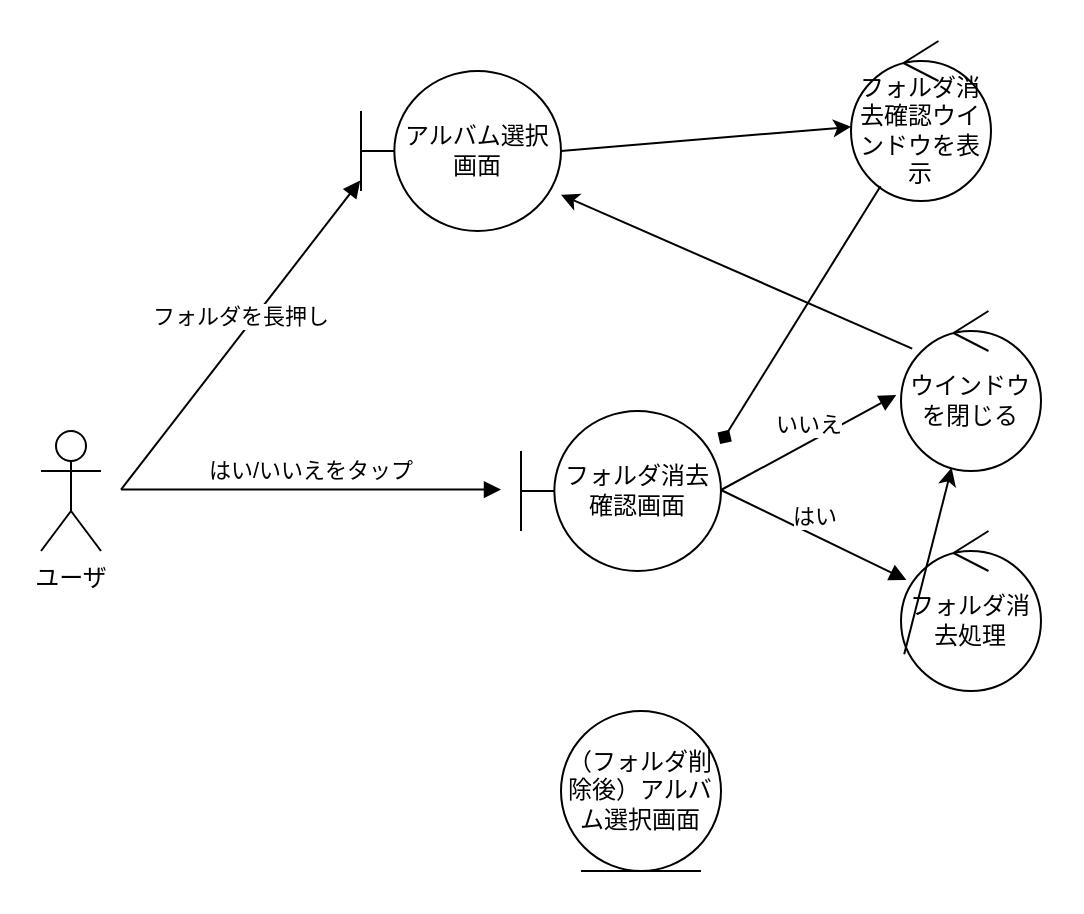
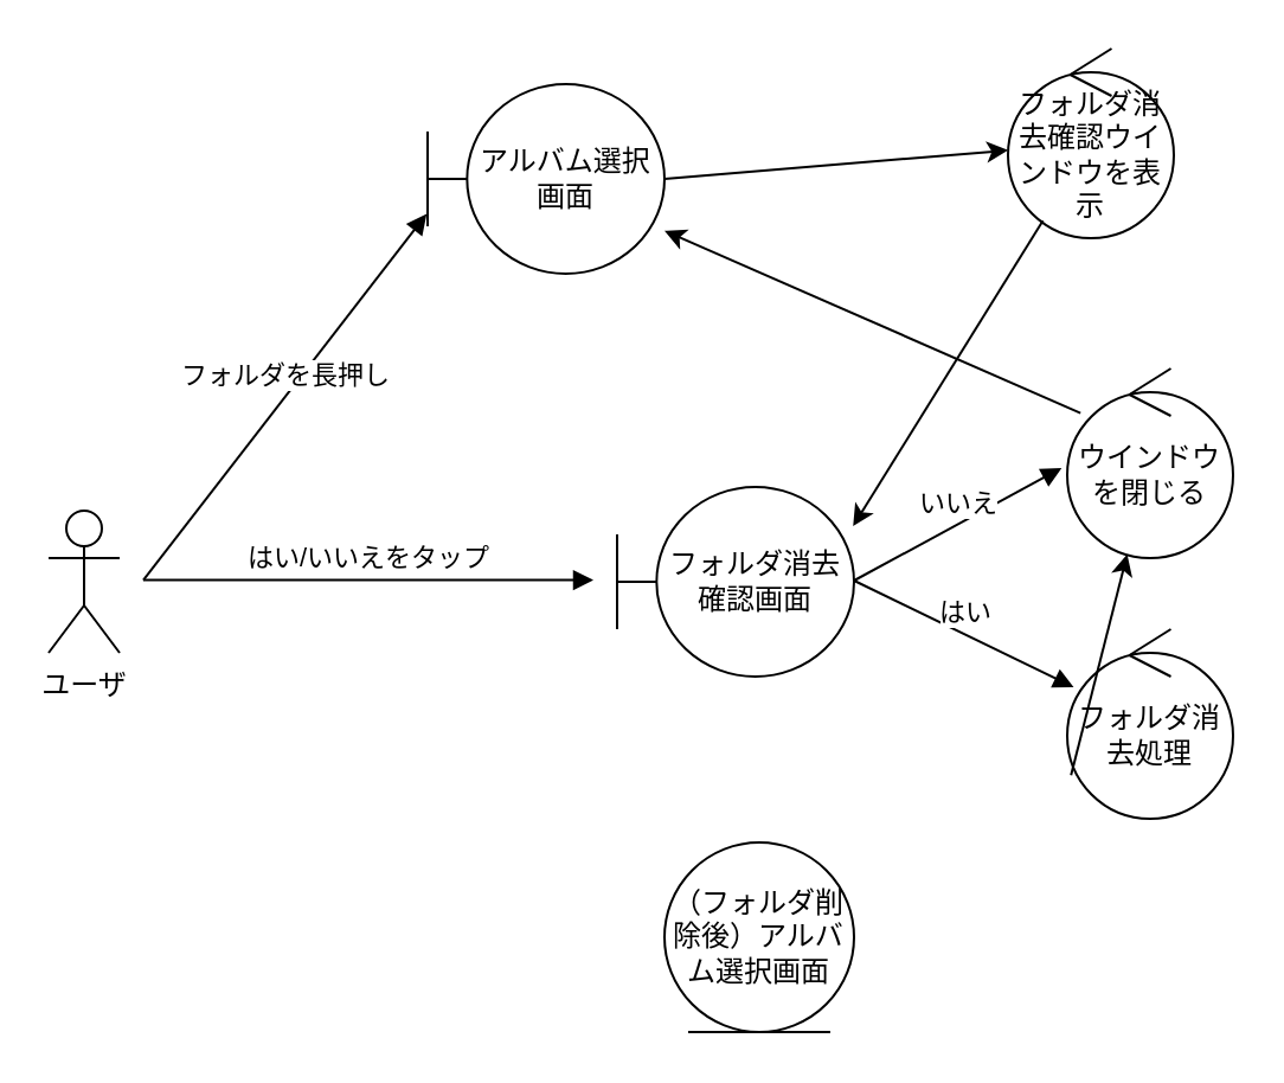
  <mxCell id="0" />
  <mxCell id="1" parent="0" />
  <mxCell id="2" value="ユーザ" style="shape=umlActor;verticalLabelPosition=bottom;verticalAlign=top;html=1;outlineConnect=0;" vertex="1" parent="1"><mxGeometry x="20" y="215" width="30" height="60" as="geometry" /></mxCell>
  <mxCell id="3" value="アルバム選択画面" style="shape=umlBoundary;whiteSpace=wrap;html=1;" vertex="1" parent="1"><mxGeometry x="180" y="35" width="100" height="80" as="geometry" /></mxCell>
  <mxCell id="4" value="フォルダを長押し" style="html=1;verticalAlign=bottom;endArrow=block;entryX=-0.004;entryY=0.685;entryDx=0;entryDy=0;entryPerimeter=0;" edge="1" parent="1" target="3"><mxGeometry width="80" relative="1" as="geometry"><mxPoint x="60" y="244.29" as="sourcePoint" /><mxPoint x="160" y="145" as="targetPoint" /></mxGeometry></mxCell>
  <mxCell id="5" value="フォルダ消去確認ウインドウを表示" style="ellipse;shape=umlControl;whiteSpace=wrap;html=1;" vertex="1" parent="1"><mxGeometry x="425" y="20" width="70" height="80" as="geometry" /></mxCell>
  <mxCell id="6" value="フォルダ消去確認画面" style="shape=umlBoundary;whiteSpace=wrap;html=1;" vertex="1" parent="1"><mxGeometry x="260" y="205" width="100" height="80" as="geometry" /></mxCell>
  <mxCell id="7" value="はい/いいえをタップ" style="html=1;verticalAlign=bottom;endArrow=block;entryX=-0.1;entryY=0.491;entryDx=0;entryDy=0;entryPerimeter=0;" edge="1" parent="1" target="6"><mxGeometry width="80" relative="1" as="geometry"><mxPoint x="60" y="244.29" as="sourcePoint" /><mxPoint x="140" y="244.29" as="targetPoint" /></mxGeometry></mxCell>
  <mxCell id="8" value="" style="endArrow=classic;html=1;" edge="1" parent="1" target="5"><mxGeometry width="50" height="50" relative="1" as="geometry"><mxPoint x="280" y="75" as="sourcePoint" /><mxPoint x="390" y="195" as="targetPoint" /></mxGeometry></mxCell>
- <mxCell id="9" value="" style="endArrow=diamond;html=1;entryX=0.996;entryY=0.207;entryDx=0;entryDy=0;entryPerimeter=0;" edge="1" parent="1" source="5" target="6"><mxGeometry width="50" height="50" relative="1" as="geometry"><mxPoint x="340" y="245" as="sourcePoint" /><mxPoint x="390" y="195" as="targetPoint" /></mxGeometry></mxCell>
+ <mxCell id="9" value="" style="endArrow=classic;html=1;entryX=0.996;entryY=0.207;entryDx=0;entryDy=0;entryPerimeter=0;" edge="1" parent="1" source="5" target="6"><mxGeometry width="50" height="50" relative="1" as="geometry"><mxPoint x="340" y="245" as="sourcePoint" /><mxPoint x="390" y="195" as="targetPoint" /></mxGeometry></mxCell>
  <mxCell id="10" value="ウインドウを閉じる" style="ellipse;shape=umlControl;whiteSpace=wrap;html=1;" vertex="1" parent="1"><mxGeometry x="450" y="155" width="70" height="80" as="geometry" /></mxCell>
  <mxCell id="11" value="フォルダ消去処理" style="ellipse;shape=umlControl;whiteSpace=wrap;html=1;" vertex="1" parent="1"><mxGeometry x="450" y="265" width="70" height="80" as="geometry" /></mxCell>
  <mxCell id="12" value="いいえ" style="html=1;verticalAlign=bottom;endArrow=block;entryX=-0.034;entryY=0.525;entryDx=0;entryDy=0;entryPerimeter=0;" edge="1" parent="1" target="10"><mxGeometry width="80" relative="1" as="geometry"><mxPoint x="360" y="244.5" as="sourcePoint" /><mxPoint x="440" y="244.5" as="targetPoint" /></mxGeometry></mxCell>
  <mxCell id="13" value="はい" style="html=1;verticalAlign=bottom;endArrow=block;" edge="1" parent="1" target="11"><mxGeometry width="80" relative="1" as="geometry"><mxPoint x="360" y="244.5" as="sourcePoint" /><mxPoint x="440" y="244.5" as="targetPoint" /></mxGeometry></mxCell>
  <mxCell id="14" value="" style="endArrow=classic;html=1;exitX=0.08;exitY=0.235;exitDx=0;exitDy=0;exitPerimeter=0;" edge="1" parent="1" source="10" target="3"><mxGeometry width="50" height="50" relative="1" as="geometry"><mxPoint x="320" y="275" as="sourcePoint" /><mxPoint x="370" y="225" as="targetPoint" /></mxGeometry></mxCell>
  <mxCell id="15" value="（フォルダ削除後）アルバム選択画面" style="ellipse;shape=umlEntity;whiteSpace=wrap;html=1;" vertex="1" parent="1"><mxGeometry x="280" y="355" width="80" height="80" as="geometry" /></mxCell>
  <mxCell id="16" value="" style="endArrow=classic;html=1;exitX=0.023;exitY=0.77;exitDx=0;exitDy=0;exitPerimeter=0;" edge="1" parent="1" source="11" target="10"><mxGeometry width="50" height="50" relative="1" as="geometry"><mxPoint x="320" y="255" as="sourcePoint" /><mxPoint x="370" y="205" as="targetPoint" /></mxGeometry></mxCell>
